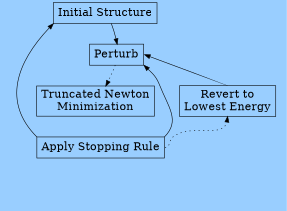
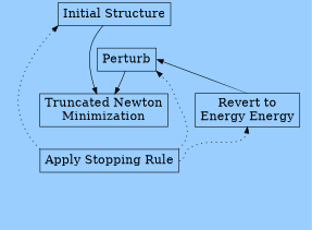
  digraph {
    bgcolor="0.58 0.40 1.00"
    rankdir=TB
    node [fontsize=20 shape=record]
    edge [dir=none style=invisible]
    n1 [label="Initial Structure"]
    b1 [style=invisible]
    n3 [label=Perturb]
    n4 [label="Truncated Newton\nMinimization"]
    n5 [label="Apply Stopping Rule"]
    b2 [style=invisible]
-   n7 [label="Revert to\nLowest Energy" style=solid]
+   n7 [label="Revert to\nEnergy Energy" style=solid]
    b4 [style=invisible]
    b5 [style=invisible]
    subgraph sub_1 {
      rank=same
      n1
      b1
    }
    subgraph cluster_2 {
      style=invisible
      n3
      n4
      n5
    }
    subgraph cluster_3 {
      style=invisible
      b2
      n7
      b4
      b5
    }
    n1 -> n3
-   n1 -> n3 [dir="" style=""]
+   n1 -> n4 [dir="" style=""]
    b1 -> b2
    n3 -> n4
-   n3 -> n4 [style=dotted dir=""]
+   n3 -> n4 [dir="" style=""]
    n4 -> n5
-   n5 -> n1 [headport=sw style=solid tailport=nw dir=""]
-   n5 -> n3 [headport=se style=solid tailport=ne dir=""]
+   n5 -> n1 [headport=sw style=dotted tailport=nw dir=""]
+   n5 -> n3 [headport=se style=dotted tailport=ne dir=""]
    n5 -> n7 [headport=s style=dotted tailport=e dir=""]
    b2 -> n7
    n7 -> n3 [headport=e style=solid tailport=n dir=""]
    n7 -> b4
    b4 -> b5
  }
